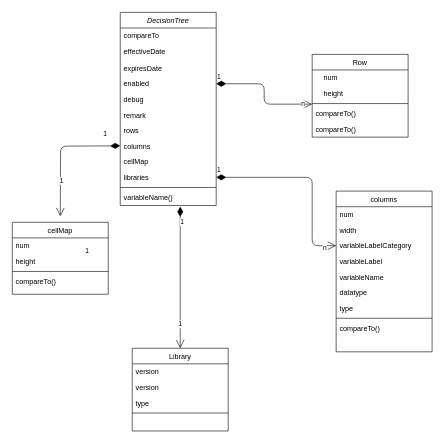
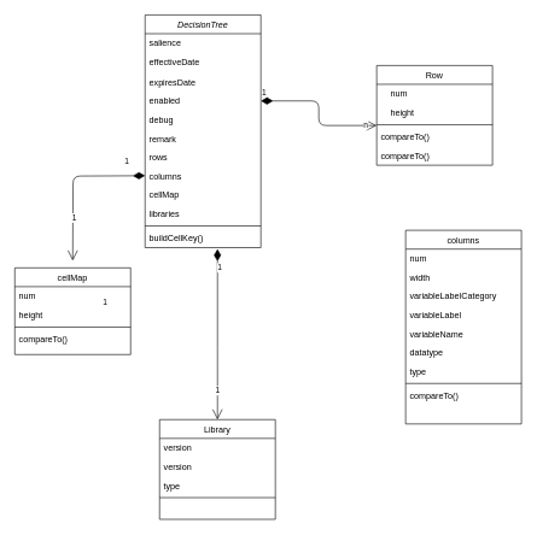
  <mxCell id="0" />
  <mxCell id="1" parent="0" />
  <mxCell id="2" value="DecisionTree" style="swimlane;fontStyle=2;align=center;verticalAlign=top;childLayout=stackLayout;horizontal=1;startSize=26;horizontalStack=0;resizeParent=1;resizeLast=0;collapsible=1;marginBottom=0;rounded=0;shadow=0;strokeWidth=1;" parent="1" vertex="1"><mxGeometry x="200" y="20" width="160" height="322" as="geometry"><mxRectangle x="220" y="40" width="160" height="26" as="alternateBounds" /></mxGeometry></mxCell>
- <mxCell id="3" value="compareTo" style="text;align=left;verticalAlign=top;spacingLeft=4;spacingRight=4;overflow=hidden;rotatable=0;points=[[0,0.5],[1,0.5]];portConstraint=eastwest;" parent="2" vertex="1"><mxGeometry y="26" width="160" height="26" as="geometry" /></mxCell>
+ <mxCell id="3" value="salience" style="text;align=left;verticalAlign=top;spacingLeft=4;spacingRight=4;overflow=hidden;rotatable=0;points=[[0,0.5],[1,0.5]];portConstraint=eastwest;" parent="2" vertex="1"><mxGeometry y="26" width="160" height="26" as="geometry" /></mxCell>
  <mxCell id="4" value="effectiveDate" style="text;align=left;verticalAlign=top;spacingLeft=4;spacingRight=4;overflow=hidden;rotatable=0;points=[[0,0.5],[1,0.5]];portConstraint=eastwest;rounded=0;shadow=0;html=0;" parent="2" vertex="1"><mxGeometry y="52" width="160" height="28" as="geometry" /></mxCell>
  <mxCell id="5" value="expiresDate" style="text;align=left;verticalAlign=top;spacingLeft=4;spacingRight=4;overflow=hidden;rotatable=0;points=[[0,0.5],[1,0.5]];portConstraint=eastwest;rounded=0;shadow=0;html=0;" parent="2" vertex="1"><mxGeometry y="80" width="160" height="26" as="geometry" /></mxCell>
  <mxCell id="6" value="enabled" style="text;align=left;verticalAlign=top;spacingLeft=4;spacingRight=4;overflow=hidden;rotatable=0;points=[[0,0.5],[1,0.5]];portConstraint=eastwest;rounded=0;shadow=0;html=0;" vertex="1" parent="2"><mxGeometry y="106" width="160" height="26" as="geometry" /></mxCell>
  <mxCell id="7" value="debug" style="text;align=left;verticalAlign=top;spacingLeft=4;spacingRight=4;overflow=hidden;rotatable=0;points=[[0,0.5],[1,0.5]];portConstraint=eastwest;rounded=0;shadow=0;html=0;" vertex="1" parent="2"><mxGeometry y="132" width="160" height="26" as="geometry" /></mxCell>
  <mxCell id="8" value="remark" style="text;align=left;verticalAlign=top;spacingLeft=4;spacingRight=4;overflow=hidden;rotatable=0;points=[[0,0.5],[1,0.5]];portConstraint=eastwest;rounded=0;shadow=0;html=0;" vertex="1" parent="2"><mxGeometry y="158" width="160" height="26" as="geometry" /></mxCell>
  <mxCell id="9" value="rows" style="text;align=left;verticalAlign=top;spacingLeft=4;spacingRight=4;overflow=hidden;rotatable=0;points=[[0,0.5],[1,0.5]];portConstraint=eastwest;rounded=0;shadow=0;html=0;" vertex="1" parent="2"><mxGeometry y="184" width="160" height="26" as="geometry" /></mxCell>
  <mxCell id="10" value="columns" style="text;align=left;verticalAlign=top;spacingLeft=4;spacingRight=4;overflow=hidden;rotatable=0;points=[[0,0.5],[1,0.5]];portConstraint=eastwest;rounded=0;shadow=0;html=0;" vertex="1" parent="2"><mxGeometry y="210" width="160" height="26" as="geometry" /></mxCell>
  <mxCell id="11" value="1" style="endArrow=open;html=1;endSize=12;startArrow=diamondThin;startSize=14;startFill=1;edgeStyle=orthogonalEdgeStyle;align=left;verticalAlign=bottom;" edge="1" parent="2"><mxGeometry x="-0.724" y="-12" relative="1" as="geometry"><mxPoint y="222.5" as="sourcePoint" /><mxPoint x="-100" y="340" as="targetPoint" /><mxPoint as="offset" /></mxGeometry></mxCell>
  <mxCell id="12" value="1" style="edgeLabel;html=1;align=center;verticalAlign=middle;resizable=0;points=[];" vertex="1" connectable="0" parent="11"><mxGeometry x="0.448" y="1" relative="1" as="geometry"><mxPoint as="offset" /></mxGeometry></mxCell>
  <mxCell id="13" value="cellMap" style="text;align=left;verticalAlign=top;spacingLeft=4;spacingRight=4;overflow=hidden;rotatable=0;points=[[0,0.5],[1,0.5]];portConstraint=eastwest;rounded=0;shadow=0;html=0;" vertex="1" parent="2"><mxGeometry y="236" width="160" height="26" as="geometry" /></mxCell>
  <mxCell id="14" value="libraries" style="text;align=left;verticalAlign=top;spacingLeft=4;spacingRight=4;overflow=hidden;rotatable=0;points=[[0,0.5],[1,0.5]];portConstraint=eastwest;rounded=0;shadow=0;html=0;" vertex="1" parent="2"><mxGeometry y="262" width="160" height="26" as="geometry" /></mxCell>
  <mxCell id="15" value="" style="line;html=1;strokeWidth=1;align=left;verticalAlign=middle;spacingTop=-1;spacingLeft=3;spacingRight=3;rotatable=0;labelPosition=right;points=[];portConstraint=eastwest;" parent="2" vertex="1"><mxGeometry y="288" width="160" height="8" as="geometry" /></mxCell>
- <mxCell id="16" value="variableName()" style="text;align=left;verticalAlign=top;spacingLeft=4;spacingRight=4;overflow=hidden;rotatable=0;points=[[0,0.5],[1,0.5]];portConstraint=eastwest;rounded=0;shadow=0;html=0;" vertex="1" parent="2"><mxGeometry y="296" width="160" height="26" as="geometry" /></mxCell>
+ <mxCell id="16" value="buildCellKey()" style="text;align=left;verticalAlign=top;spacingLeft=4;spacingRight=4;overflow=hidden;rotatable=0;points=[[0,0.5],[1,0.5]];portConstraint=eastwest;rounded=0;shadow=0;html=0;" vertex="1" parent="2"><mxGeometry y="296" width="160" height="26" as="geometry" /></mxCell>
  <mxCell id="17" value="Row" style="swimlane;fontStyle=0;align=center;verticalAlign=top;childLayout=stackLayout;horizontal=1;startSize=26;horizontalStack=0;resizeParent=1;resizeLast=0;collapsible=1;marginBottom=0;rounded=0;shadow=0;strokeWidth=1;" parent="1" vertex="1"><mxGeometry x="520" y="90" width="160" height="138" as="geometry"><mxRectangle x="550" y="140" width="160" height="26" as="alternateBounds" /></mxGeometry></mxCell>
  <mxCell id="18" value="    num" style="text;align=left;verticalAlign=top;spacingLeft=4;spacingRight=4;overflow=hidden;rotatable=0;points=[[0,0.5],[1,0.5]];portConstraint=eastwest;" parent="17" vertex="1"><mxGeometry y="26" width="160" height="26" as="geometry" /></mxCell>
  <mxCell id="19" value="    height" style="text;align=left;verticalAlign=top;spacingLeft=4;spacingRight=4;overflow=hidden;rotatable=0;points=[[0,0.5],[1,0.5]];portConstraint=eastwest;rounded=0;shadow=0;html=0;" parent="17" vertex="1"><mxGeometry y="52" width="160" height="26" as="geometry" /></mxCell>
  <mxCell id="20" value="" style="line;html=1;strokeWidth=1;align=left;verticalAlign=middle;spacingTop=-1;spacingLeft=3;spacingRight=3;rotatable=0;labelPosition=right;points=[];portConstraint=eastwest;" parent="17" vertex="1"><mxGeometry y="78" width="160" height="8" as="geometry" /></mxCell>
  <mxCell id="21" value="compareTo()&#10;" style="text;align=left;verticalAlign=top;spacingLeft=4;spacingRight=4;overflow=hidden;rotatable=0;points=[[0,0.5],[1,0.5]];portConstraint=eastwest;" parent="17" vertex="1"><mxGeometry y="86" width="160" height="26" as="geometry" /></mxCell>
  <mxCell id="22" value="compareTo()&#10;" style="text;align=left;verticalAlign=top;spacingLeft=4;spacingRight=4;overflow=hidden;rotatable=0;points=[[0,0.5],[1,0.5]];portConstraint=eastwest;" vertex="1" parent="17"><mxGeometry y="112" width="160" height="26" as="geometry" /></mxCell>
  <mxCell id="23" value="columns" style="swimlane;fontStyle=0;align=center;verticalAlign=top;childLayout=stackLayout;horizontal=1;startSize=26;horizontalStack=0;resizeParent=1;resizeLast=0;collapsible=1;marginBottom=0;rounded=0;shadow=0;strokeWidth=1;" vertex="1" parent="1"><mxGeometry x="560" y="318" width="160" height="268" as="geometry"><mxRectangle x="550" y="140" width="160" height="26" as="alternateBounds" /></mxGeometry></mxCell>
  <mxCell id="24" value="num" style="text;align=left;verticalAlign=top;spacingLeft=4;spacingRight=4;overflow=hidden;rotatable=0;points=[[0,0.5],[1,0.5]];portConstraint=eastwest;" vertex="1" parent="23"><mxGeometry y="26" width="160" height="26" as="geometry" /></mxCell>
  <mxCell id="25" value="width" style="text;align=left;verticalAlign=top;spacingLeft=4;spacingRight=4;overflow=hidden;rotatable=0;points=[[0,0.5],[1,0.5]];portConstraint=eastwest;rounded=0;shadow=0;html=0;" vertex="1" parent="23"><mxGeometry y="52" width="160" height="26" as="geometry" /></mxCell>
  <mxCell id="26" value="variableLabelCategory" style="text;align=left;verticalAlign=top;spacingLeft=4;spacingRight=4;overflow=hidden;rotatable=0;points=[[0,0.5],[1,0.5]];portConstraint=eastwest;rounded=0;shadow=0;html=0;" vertex="1" parent="23"><mxGeometry y="78" width="160" height="26" as="geometry" /></mxCell>
  <mxCell id="27" value="variableLabel" style="text;align=left;verticalAlign=top;spacingLeft=4;spacingRight=4;overflow=hidden;rotatable=0;points=[[0,0.5],[1,0.5]];portConstraint=eastwest;rounded=0;shadow=0;html=0;" vertex="1" parent="23"><mxGeometry y="104" width="160" height="26" as="geometry" /></mxCell>
  <mxCell id="28" value="variableName" style="text;align=left;verticalAlign=top;spacingLeft=4;spacingRight=4;overflow=hidden;rotatable=0;points=[[0,0.5],[1,0.5]];portConstraint=eastwest;rounded=0;shadow=0;html=0;" vertex="1" parent="23"><mxGeometry y="130" width="160" height="26" as="geometry" /></mxCell>
  <mxCell id="29" value="datatype" style="text;align=left;verticalAlign=top;spacingLeft=4;spacingRight=4;overflow=hidden;rotatable=0;points=[[0,0.5],[1,0.5]];portConstraint=eastwest;rounded=0;shadow=0;html=0;" vertex="1" parent="23"><mxGeometry y="156" width="160" height="26" as="geometry" /></mxCell>
  <mxCell id="30" value="type" style="text;align=left;verticalAlign=top;spacingLeft=4;spacingRight=4;overflow=hidden;rotatable=0;points=[[0,0.5],[1,0.5]];portConstraint=eastwest;rounded=0;shadow=0;html=0;" vertex="1" parent="23"><mxGeometry y="182" width="160" height="26" as="geometry" /></mxCell>
  <mxCell id="31" value="" style="line;html=1;strokeWidth=1;align=left;verticalAlign=middle;spacingTop=-1;spacingLeft=3;spacingRight=3;rotatable=0;labelPosition=right;points=[];portConstraint=eastwest;" vertex="1" parent="23"><mxGeometry y="208" width="160" height="8" as="geometry" /></mxCell>
  <mxCell id="32" value="compareTo()&#10;" style="text;align=left;verticalAlign=top;spacingLeft=4;spacingRight=4;overflow=hidden;rotatable=0;points=[[0,0.5],[1,0.5]];portConstraint=eastwest;" vertex="1" parent="23"><mxGeometry y="216" width="160" height="26" as="geometry" /></mxCell>
  <mxCell id="33" value="cellMap" style="swimlane;fontStyle=0;align=center;verticalAlign=top;childLayout=stackLayout;horizontal=1;startSize=26;horizontalStack=0;resizeParent=1;resizeLast=0;collapsible=1;marginBottom=0;rounded=0;shadow=0;strokeWidth=1;" vertex="1" parent="1"><mxGeometry x="20" y="370" width="160" height="120" as="geometry"><mxRectangle x="550" y="140" width="160" height="26" as="alternateBounds" /></mxGeometry></mxCell>
  <mxCell id="34" value="num" style="text;align=left;verticalAlign=top;spacingLeft=4;spacingRight=4;overflow=hidden;rotatable=0;points=[[0,0.5],[1,0.5]];portConstraint=eastwest;" vertex="1" parent="33"><mxGeometry y="26" width="160" height="26" as="geometry" /></mxCell>
  <mxCell id="35" value="height" style="text;align=left;verticalAlign=top;spacingLeft=4;spacingRight=4;overflow=hidden;rotatable=0;points=[[0,0.5],[1,0.5]];portConstraint=eastwest;rounded=0;shadow=0;html=0;" vertex="1" parent="33"><mxGeometry y="52" width="160" height="26" as="geometry" /></mxCell>
  <mxCell id="36" value="" style="line;html=1;strokeWidth=1;align=left;verticalAlign=middle;spacingTop=-1;spacingLeft=3;spacingRight=3;rotatable=0;labelPosition=right;points=[];portConstraint=eastwest;" vertex="1" parent="33"><mxGeometry y="78" width="160" height="8" as="geometry" /></mxCell>
  <mxCell id="37" value="compareTo()&#10;" style="text;align=left;verticalAlign=top;spacingLeft=4;spacingRight=4;overflow=hidden;rotatable=0;points=[[0,0.5],[1,0.5]];portConstraint=eastwest;" vertex="1" parent="33"><mxGeometry y="86" width="160" height="26" as="geometry" /></mxCell>
  <mxCell id="38" value="Library" style="swimlane;fontStyle=0;align=center;verticalAlign=top;childLayout=stackLayout;horizontal=1;startSize=26;horizontalStack=0;resizeParent=1;resizeLast=0;collapsible=1;marginBottom=0;rounded=0;shadow=0;strokeWidth=1;" vertex="1" parent="1"><mxGeometry x="220" y="580" width="160" height="138" as="geometry"><mxRectangle x="550" y="140" width="160" height="26" as="alternateBounds" /></mxGeometry></mxCell>
  <mxCell id="39" value="version" style="text;align=left;verticalAlign=top;spacingLeft=4;spacingRight=4;overflow=hidden;rotatable=0;points=[[0,0.5],[1,0.5]];portConstraint=eastwest;" vertex="1" parent="38"><mxGeometry y="26" width="160" height="26" as="geometry" /></mxCell>
  <mxCell id="40" value="version&#10;" style="text;align=left;verticalAlign=top;spacingLeft=4;spacingRight=4;overflow=hidden;rotatable=0;points=[[0,0.5],[1,0.5]];portConstraint=eastwest;rounded=0;shadow=0;html=0;" vertex="1" parent="38"><mxGeometry y="52" width="160" height="26" as="geometry" /></mxCell>
  <mxCell id="41" value="type" style="text;align=left;verticalAlign=top;spacingLeft=4;spacingRight=4;overflow=hidden;rotatable=0;points=[[0,0.5],[1,0.5]];portConstraint=eastwest;rounded=0;shadow=0;html=0;" vertex="1" parent="38"><mxGeometry y="78" width="160" height="26" as="geometry" /></mxCell>
  <mxCell id="42" value="" style="line;html=1;strokeWidth=1;align=left;verticalAlign=middle;spacingTop=-1;spacingLeft=3;spacingRight=3;rotatable=0;labelPosition=right;points=[];portConstraint=eastwest;" vertex="1" parent="38"><mxGeometry y="104" width="160" height="8" as="geometry" /></mxCell>
  <mxCell id="43" value="1" style="endArrow=open;html=1;endSize=12;startArrow=diamondThin;startSize=14;startFill=1;edgeStyle=orthogonalEdgeStyle;align=left;verticalAlign=bottom;entryX=0.5;entryY=0;entryDx=0;entryDy=0;" edge="1" parent="1" target="38"><mxGeometry x="-0.294" y="-160" relative="1" as="geometry"><mxPoint x="300" y="344" as="sourcePoint" /><mxPoint x="369.04" y="311.994" as="targetPoint" /><Array as="points"><mxPoint x="300" y="490" /><mxPoint x="300" y="490" /></Array><mxPoint as="offset" /></mxGeometry></mxCell>
  <mxCell id="44" value="1" style="edgeLabel;html=1;align=center;verticalAlign=middle;resizable=0;points=[];" vertex="1" connectable="0" parent="43"><mxGeometry x="-0.788" y="2" relative="1" as="geometry"><mxPoint as="offset" /></mxGeometry></mxCell>
  <mxCell id="45" value="1" style="edgeLabel;html=1;align=center;verticalAlign=middle;resizable=0;points=[];" vertex="1" connectable="0" parent="43"><mxGeometry x="0.652" y="-1" relative="1" as="geometry"><mxPoint as="offset" /></mxGeometry></mxCell>
  <mxCell id="46" value="1" style="endArrow=open;html=1;endSize=12;startArrow=diamondThin;startSize=14;startFill=1;edgeStyle=orthogonalEdgeStyle;align=left;verticalAlign=bottom;entryX=0;entryY=-0.115;entryDx=0;entryDy=0;exitX=1;exitY=0.5;exitDx=0;exitDy=0;entryPerimeter=0;" edge="1" parent="1" source="6" target="21"><mxGeometry x="-1" y="3" relative="1" as="geometry"><mxPoint x="490" y="147" as="sourcePoint" /><mxPoint x="650" y="154.5" as="targetPoint" /></mxGeometry></mxCell>
  <mxCell id="47" value="n" style="edgeLabel;html=1;align=center;verticalAlign=middle;resizable=0;points=[];" vertex="1" connectable="0" parent="46"><mxGeometry x="0.835" y="2" relative="1" as="geometry"><mxPoint as="offset" /></mxGeometry></mxCell>
- <mxCell id="48" value="1" style="endArrow=open;html=1;endSize=12;startArrow=diamondThin;startSize=14;startFill=1;edgeStyle=orthogonalEdgeStyle;align=left;verticalAlign=bottom;exitX=1;exitY=0.5;exitDx=0;exitDy=0;entryX=0;entryY=0.5;entryDx=0;entryDy=0;" edge="1" parent="1" source="14" target="26"><mxGeometry x="-1" y="3" relative="1" as="geometry"><mxPoint x="880" y="800" as="sourcePoint" /><mxPoint x="550" y="410" as="targetPoint" /><Array as="points"><mxPoint x="520" y="295" /><mxPoint x="520" y="409" /></Array></mxGeometry></mxCell>
- <mxCell id="49" value="n" style="edgeLabel;html=1;align=center;verticalAlign=middle;resizable=0;points=[];" vertex="1" connectable="0" parent="48"><mxGeometry x="0.873" y="-2" relative="1" as="geometry"><mxPoint as="offset" /></mxGeometry></mxCell>
